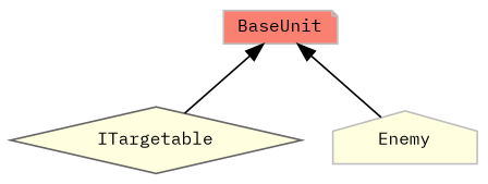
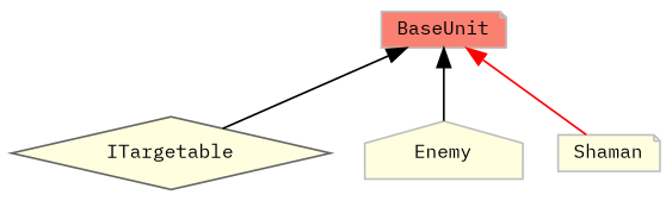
  digraph {
    fontname="IBM Plex Mono"
    node [color=grey75 fillcolor=lightyellow fontname="IBM Plex Mono" fontsize=10 shape=note style=filled]
    edge [color=black dir=back fontname="IBM Plex Mono" fontsize=10 labelfontname=Helvetica labelfontsize=10 style=solid]
    n1 [color=gray40 fontcolor=black height=0.2 label=ITargetable shape=diamond width=0.4]
    n2 [fillcolor=salmon height=0.2 label=BaseUnit width=0.4]
    n3 [height=0.2 label=Enemy shape=house width=0.4]
+   n4 [height=0.2 label=Shaman width=0.4]
    n2 -> n1
    n2 -> n3
+   n2 -> n4 [color=red]
  }
